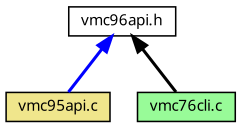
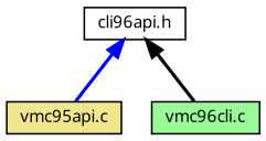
  digraph {
    fontname="Noto Sans"
    node [color=black fontname="Noto Sans" fontsize=10 shape=record style=filled]
    edge [dir=back fontname="Noto Sans" fontsize=10 labelfontname=Helvetica labelfontsize=10 style=bold]
-   n1 [fillcolor=white fontcolor=black height=0.2 label="vmc96api.h" width=0.4]
+   n1 [fillcolor=white fontcolor=black height=0.2 label="cli96api.h" width=0.4]
    n2 [fillcolor=khaki height=0.2 label="vmc95api.c" width=0.4]
-   n3 [fillcolor=palegreen height=0.2 label="vmc76cli.c" width=0.4]
+   n3 [fillcolor=palegreen height=0.2 label="vmc96cli.c" width=0.4]
    n1 -> n2 [color=blue]
    n1 -> n3 [color=black]
  }
